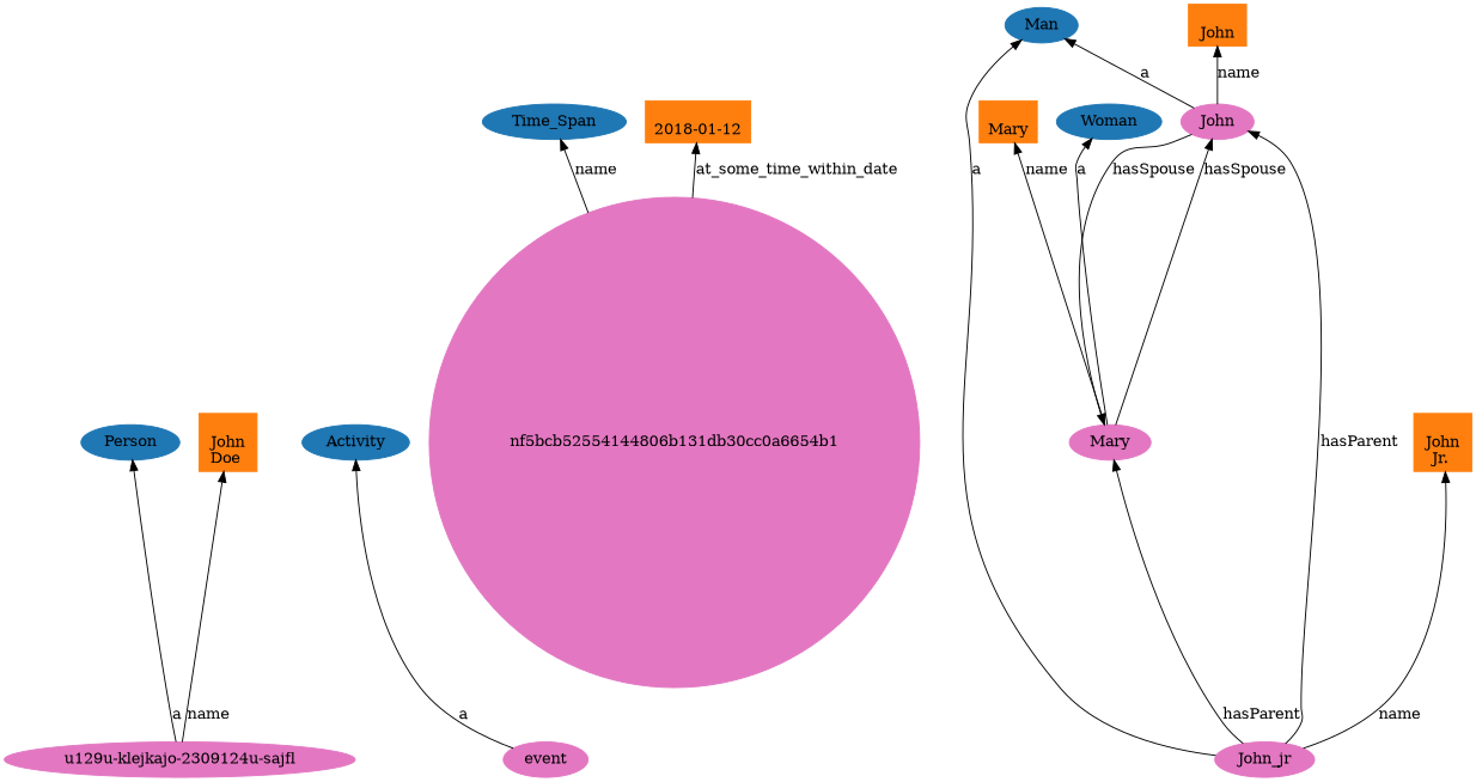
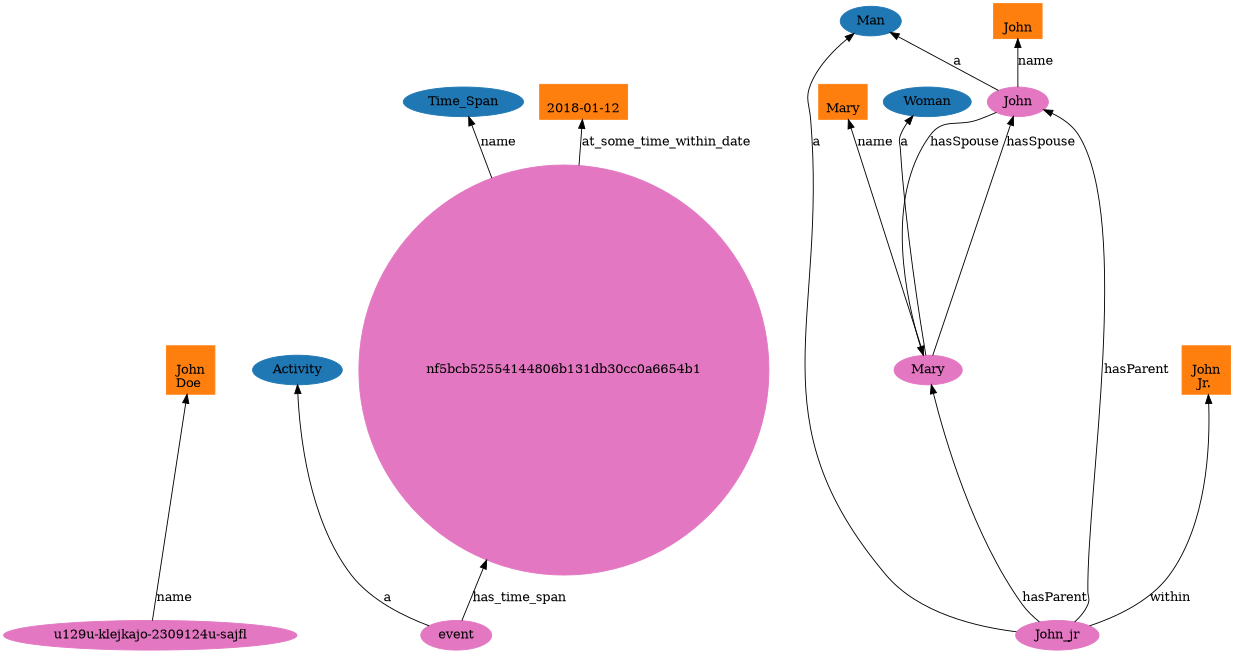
  digraph {
    rankdir=BT
    node [color="#e377c2" fillcolor="#e377c2" style=filled]
-   n1 [color="#1f77b4" fillcolor="#1f77b4" height=.3 label=Person]
    n2 [color="#1f77b4" fillcolor="#1f77b4" height=.3 label=Activity]
    n3 [color="#1f77b4" fillcolor="#1f77b4" height=.3 label=Woman]
    n4 [color="#1f77b4" fillcolor="#1f77b4" height=.3 label=Time_Span]
    n5 [color="#1f77b4" fillcolor="#1f77b4" height=.3 label=Man]
    n6 [height=.3 label=Mary]
    n7 [height=.3 label=John]
    n8 [color="#ff7f0e" fillcolor="#ff7f0e" height=.3 label="\nMary" shape=rect]
    n9 [color="#ff7f0e" fillcolor="#ff7f0e" height=.3 label="\nJohn" shape=rect]
    n10 [height=.3 label=event]
    nf5bcb52554144806b131db30cc0a6654b1 [height=.3 shape=circle]
    n12 [color="#ff7f0e" fillcolor="#ff7f0e" height=.3 label="\n2018-01-12" shape=rect]
    n13 [height=.3 label="u129u-klejkajo-2309124u-sajfl"]
    n14 [color="#ff7f0e" fillcolor="#ff7f0e" height=.3 label="\nJohn\nDoe " shape=rect]
    n15 [height=.3 label=John_jr]
    n16 [color="#ff7f0e" fillcolor="#ff7f0e" height=.3 label="\nJohn\nJr. " shape=rect]
    n6 -> n3 [label=a]
    n6 -> n7 [label=hasSpouse]
    n6 -> n8 [label=name]
    n7 -> n5 [label=a]
    n7 -> n6 [label=hasSpouse]
    n7 -> n9 [label=name]
    n10 -> n2 [label=a]
+   n10 -> nf5bcb52554144806b131db30cc0a6654b1 [label=has_time_span]
    nf5bcb52554144806b131db30cc0a6654b1 -> n4 [label=name]
    nf5bcb52554144806b131db30cc0a6654b1 -> n12 [label=at_some_time_within_date]
-   n13 -> n1 [label=a]
    n13 -> n14 [label=name]
    n15 -> n5 [label=a]
    n15 -> n6 [label=hasParent]
    n15 -> n7 [label=hasParent]
-   n15 -> n16 [label=name]
+   n15 -> n16 [label=within]
  }
